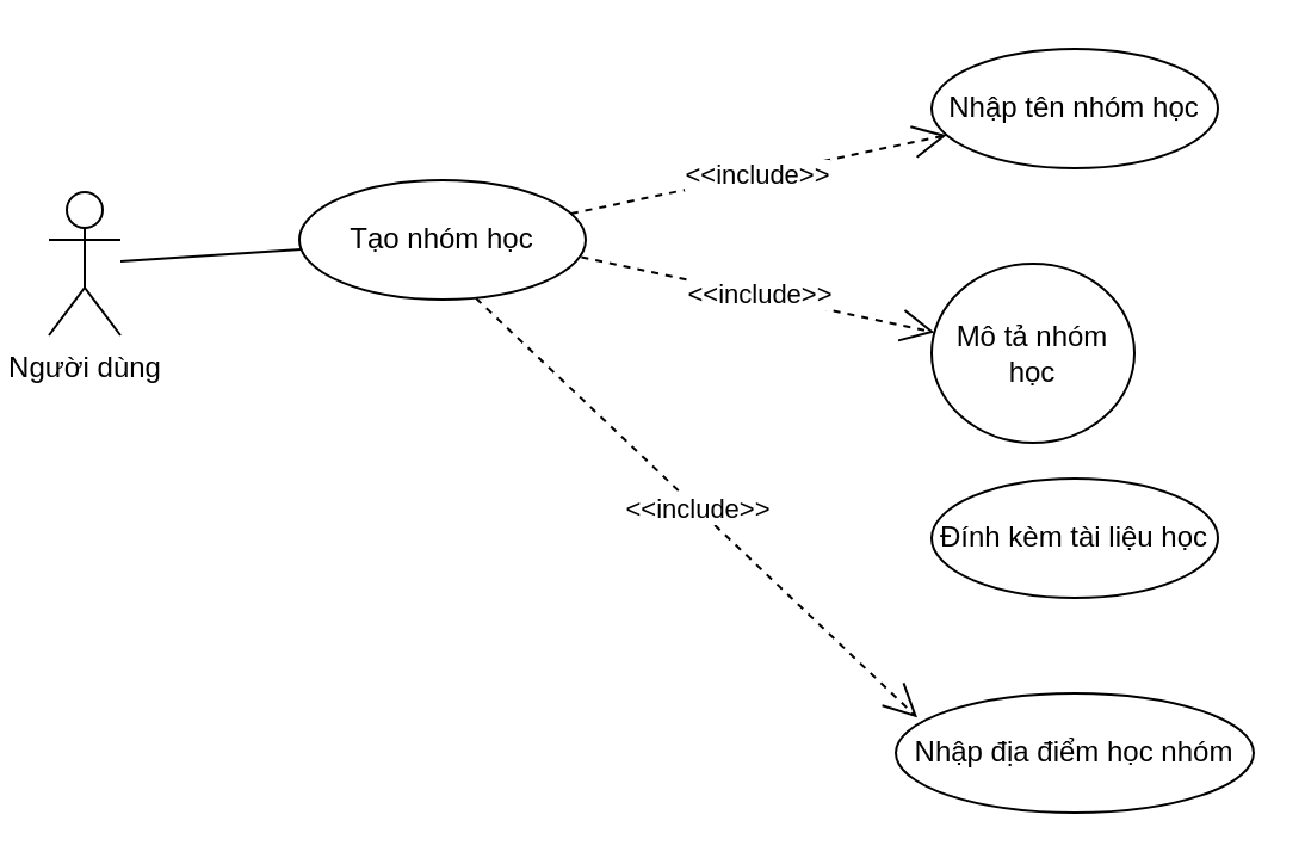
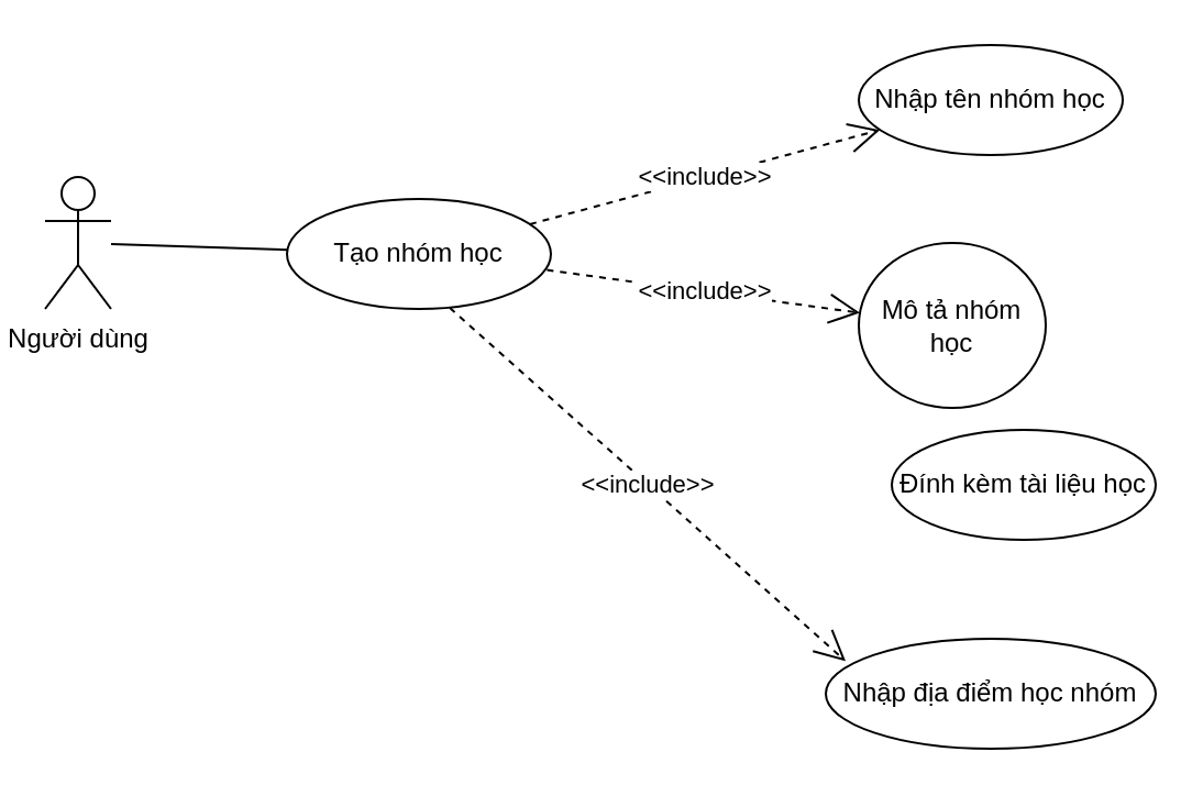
  <mxCell id="0" />
  <mxCell id="1" parent="0" />
  <mxCell id="2" value="Người dùng" style="shape=umlActor;verticalLabelPosition=bottom;verticalAlign=top;html=1;outlineConnect=0;" vertex="1" parent="1"><mxGeometry x="20" y="80" width="30" height="60" as="geometry" /></mxCell>
- <mxCell id="3" value="Tạo nhóm học" style="ellipse;whiteSpace=wrap;html=1;" vertex="1" parent="1"><mxGeometry x="125" y="75" width="120" height="50" as="geometry" /></mxCell>
+ <mxCell id="3" value="Tạo nhóm học" style="ellipse;whiteSpace=wrap;html=1;" vertex="1" parent="1"><mxGeometry x="130" y="90" width="120" height="50" as="geometry" /></mxCell>
  <mxCell id="4" value="Nhập tên nhóm học&lt;span style=&quot;color: rgba(0, 0, 0, 0); font-family: monospace; font-size: 0px; text-align: start; text-wrap: nowrap;&quot;&gt;%3CmxGraphModel%3E%3Croot%3E%3CmxCell%20id%3D%220%22%2F%3E%3CmxCell%20id%3D%221%22%20parent%3D%220%22%2F%3E%3CmxCell%20id%3D%222%22%20value%3D%22T%E1%BA%A1o%20nh%C3%B3m%20h%E1%BB%8Dc%22%20style%3D%22ellipse%3BwhiteSpace%3Dwrap%3Bhtml%3D1%3B%22%20vertex%3D%221%22%20parent%3D%221%22%3E%3CmxGeometry%20x%3D%22210%22%20y%3D%22310%22%20width%3D%22120%22%20height%3D%2250%22%20as%3D%22geometry%22%2F%3E%3C%2FmxCell%3E%3C%2Froot%3E%3C%2FmxGraphModel%3E&lt;/span&gt;" style="ellipse;whiteSpace=wrap;html=1;" vertex="1" parent="1"><mxGeometry x="390" y="20" width="120" height="50" as="geometry" /></mxCell>
  <mxCell id="5" value="Mô tả nhóm học" style="ellipse;whiteSpace=wrap;html=1;" vertex="1" parent="1"><mxGeometry x="390" y="110" width="85" height="75" as="geometry" /></mxCell>
- <mxCell id="6" value="Đính kèm tài liệu học" style="ellipse;whiteSpace=wrap;html=1;" vertex="1" parent="1"><mxGeometry x="390" y="200" width="120" height="50" as="geometry" /></mxCell>
+ <mxCell id="6" value="Đính kèm tài liệu học" style="ellipse;whiteSpace=wrap;html=1;" vertex="1" parent="1"><mxGeometry x="405" y="195" width="120" height="50" as="geometry" /></mxCell>
  <mxCell id="7" value="" style="endArrow=none;html=1;rounded=0;" edge="1" parent="1" source="2" target="3"><mxGeometry width="50" height="50" relative="1" as="geometry"><mxPoint x="30" y="140" as="sourcePoint" /><mxPoint x="80" y="90" as="targetPoint" /></mxGeometry></mxCell>
  <mxCell id="8" value="&amp;lt;&amp;lt;include&amp;gt;&amp;gt;" style="endArrow=open;endSize=12;dashed=1;html=1;rounded=0;" edge="1" parent="1" source="3" target="4"><mxGeometry width="160" relative="1" as="geometry"><mxPoint x="150" y="220" as="sourcePoint" /><mxPoint x="310" y="220" as="targetPoint" /></mxGeometry></mxCell>
  <mxCell id="9" value="&amp;lt;&amp;lt;include&amp;gt;&amp;gt;" style="endArrow=open;endSize=12;dashed=1;html=1;rounded=0;exitX=0.985;exitY=0.646;exitDx=0;exitDy=0;exitPerimeter=0;" edge="1" parent="1" source="3" target="5"><mxGeometry width="160" relative="1" as="geometry"><mxPoint x="250" y="112" as="sourcePoint" /><mxPoint x="410" y="69" as="targetPoint" /></mxGeometry></mxCell>
  <mxCell id="10" value="Nhập địa điểm học nhóm" style="ellipse;whiteSpace=wrap;html=1;" vertex="1" parent="1"><mxGeometry x="375" y="290" width="150" height="50" as="geometry" /></mxCell>
  <mxCell id="11" value="&amp;lt;&amp;lt;include&amp;gt;&amp;gt;" style="endArrow=open;endSize=12;dashed=1;html=1;rounded=0;exitX=0.617;exitY=0.99;exitDx=0;exitDy=0;exitPerimeter=0;entryX=0.06;entryY=0.203;entryDx=0;entryDy=0;entryPerimeter=0;" edge="1" parent="1" source="3" target="10"><mxGeometry width="160" relative="1" as="geometry"><mxPoint x="242" y="143" as="sourcePoint" /><mxPoint x="418" y="217" as="targetPoint" /></mxGeometry></mxCell>
